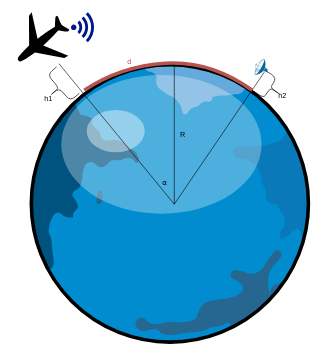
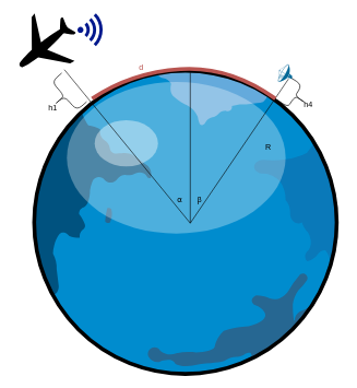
  <mxCell id="0" />
  <mxCell id="1" parent="0" />
  <mxCell id="2" value="" style="verticalLabelPosition=bottom;sketch=0;aspect=fixed;html=1;verticalAlign=top;strokeColor=none;align=center;outlineConnect=0;shape=mxgraph.citrix.globe;" vertex="1" parent="1"><mxGeometry x="30" y="100" width="491.95" height="470" as="geometry" /></mxCell>
  <mxCell id="3" value="" style="shape=mxgraph.signs.transportation.airplane_5;html=1;pointerEvents=1;fillColor=#000000;strokeColor=none;verticalLabelPosition=bottom;verticalAlign=top;align=center;rotation=-130;" vertex="1" parent="1"><mxGeometry x="20" y="20" width="95" height="98" as="geometry" /></mxCell>
  <mxCell id="4" value="" style="endArrow=none;html=1;rounded=0;" edge="1" parent="1" target="3"><mxGeometry width="50" height="50" relative="1" as="geometry"><mxPoint x="290" y="340" as="sourcePoint" /><mxPoint x="180" y="80" as="targetPoint" /></mxGeometry></mxCell>
  <mxCell id="5" value="" style="endArrow=none;html=1;rounded=0;entryX=0.5;entryY=0;entryDx=0;entryDy=0;" edge="1" parent="1"><mxGeometry width="50" height="50" relative="1" as="geometry"><mxPoint x="290" y="340" as="sourcePoint" /><mxPoint x="290" y="110" as="targetPoint" /></mxGeometry></mxCell>
- <mxCell id="6" value="R" style="text;html=1;align=center;verticalAlign=middle;resizable=0;points=[];autosize=1;strokeColor=none;fillColor=none;" vertex="1" parent="1"><mxGeometry x="289" y="210" width="30" height="30" as="geometry" /></mxCell>
+ <mxCell id="6" value="R" style="text;html=1;align=center;verticalAlign=middle;resizable=0;points=[];autosize=1;strokeColor=none;fillColor=none;" vertex="1" parent="1"><mxGeometry x="394" y="210" width="30" height="30" as="geometry" /></mxCell>
  <mxCell id="7" value="⍺" style="text;html=1;align=center;verticalAlign=middle;resizable=0;points=[];autosize=1;strokeColor=none;fillColor=none;" vertex="1" parent="1"><mxGeometry x="259" y="290" width="30" height="30" as="geometry" /></mxCell>
  <mxCell id="8" value="" style="endArrow=none;html=1;rounded=0;" edge="1" parent="1"><mxGeometry width="50" height="50" relative="1" as="geometry"><mxPoint x="290" y="340" as="sourcePoint" /><mxPoint x="440" y="120" as="targetPoint" /></mxGeometry></mxCell>
  <mxCell id="9" value="h1" style="text;html=1;align=center;verticalAlign=middle;resizable=0;points=[];autosize=1;strokeColor=none;fillColor=none;" vertex="1" parent="1"><mxGeometry x="60" y="150" width="40" height="30" as="geometry" /></mxCell>
  <mxCell id="10" value="" style="shape=curlyBracket;whiteSpace=wrap;html=1;rounded=1;flipH=1;labelPosition=right;verticalLabelPosition=middle;align=left;verticalAlign=middle;rotation=139;" vertex="1" parent="1"><mxGeometry x="77.62" y="117.02" width="40" height="58" as="geometry" /></mxCell>
  <mxCell id="11" value="" style="shape=curlyBracket;whiteSpace=wrap;html=1;rounded=1;flipH=1;labelPosition=right;verticalLabelPosition=middle;align=left;verticalAlign=middle;rotation=33;size=0.5;" vertex="1" parent="1"><mxGeometry x="430" y="126.02" width="40" height="40" as="geometry" /></mxCell>
- <mxCell id="12" value="h2" style="text;html=1;align=center;verticalAlign=middle;resizable=0;points=[];autosize=1;strokeColor=none;fillColor=none;" vertex="1" parent="1"><mxGeometry x="450" y="145.02" width="40" height="30" as="geometry" /></mxCell>
+ <mxCell id="12" value="h4" style="text;html=1;align=center;verticalAlign=middle;resizable=0;points=[];autosize=1;strokeColor=none;fillColor=none;" vertex="1" parent="1"><mxGeometry x="450" y="145.02" width="40" height="30" as="geometry" /></mxCell>
+ <mxCell id="13" value="β" style="text;html=1;align=center;verticalAlign=middle;resizable=0;points=[];autosize=1;strokeColor=none;fillColor=none;" vertex="1" parent="1"><mxGeometry x="289" y="290" width="30" height="30" as="geometry" /></mxCell>
  <mxCell id="14" value="" style="shape=mxgraph.cisco.wireless.satellite_dish;html=1;pointerEvents=1;dashed=0;fillColor=#036897;strokeColor=#ffffff;strokeWidth=2;verticalLabelPosition=bottom;verticalAlign=top;align=center;outlineConnect=0;rotation=-60;" vertex="1" parent="1"><mxGeometry x="420" y="100" width="30" height="25.02" as="geometry" /></mxCell>
  <mxCell id="15" value="" style="sketch=0;aspect=fixed;pointerEvents=1;shadow=0;dashed=0;html=1;strokeColor=none;labelPosition=center;verticalLabelPosition=bottom;verticalAlign=top;align=center;fillColor=#00188D;shape=mxgraph.mscae.enterprise.wireless_connection" vertex="1" parent="1"><mxGeometry x="117.62" y="20" width="42" height="50" as="geometry" /></mxCell>
  <mxCell id="16" value="" style="curved=1;endArrow=none;html=1;rounded=0;fillColor=#f8cecc;strokeColor=#b85450;strokeWidth=6;endFill=0;" edge="1" parent="1"><mxGeometry width="50" height="50" relative="1" as="geometry"><mxPoint x="140" y="150" as="sourcePoint" /><mxPoint x="420" y="150" as="targetPoint" /><Array as="points"><mxPoint x="200" y="110" /><mxPoint x="350" y="100" /></Array></mxGeometry></mxCell>
  <mxCell id="17" value="&lt;font color=&quot;#b95450&quot;&gt;d&lt;/font&gt;" style="text;html=1;align=center;verticalAlign=middle;resizable=0;points=[];autosize=1;strokeColor=none;fillColor=none;" vertex="1" parent="1"><mxGeometry x="200" y="87.02" width="30" height="30" as="geometry" /></mxCell>
